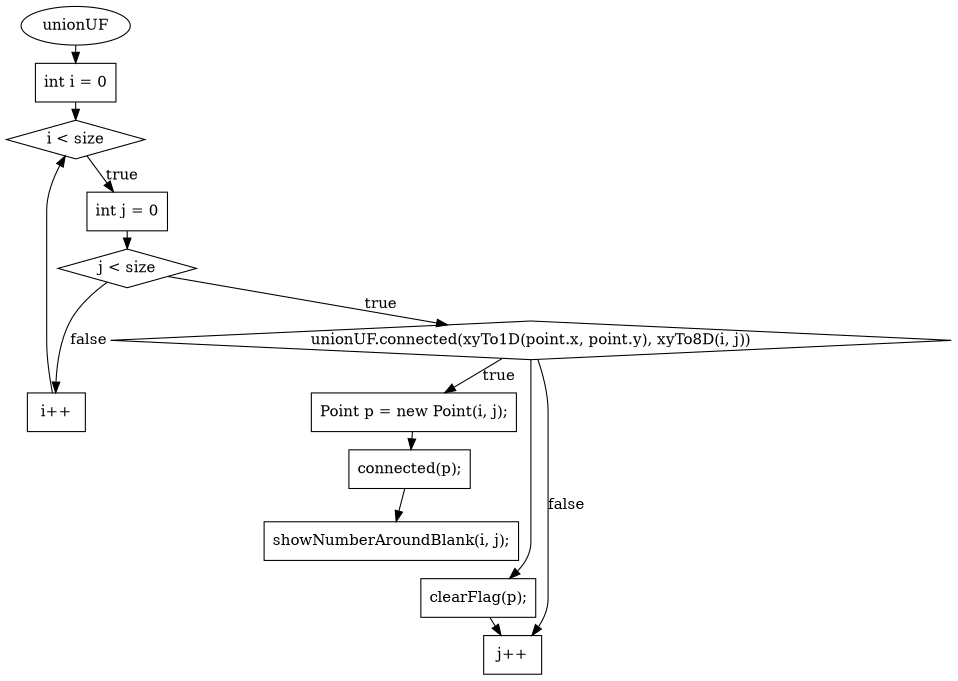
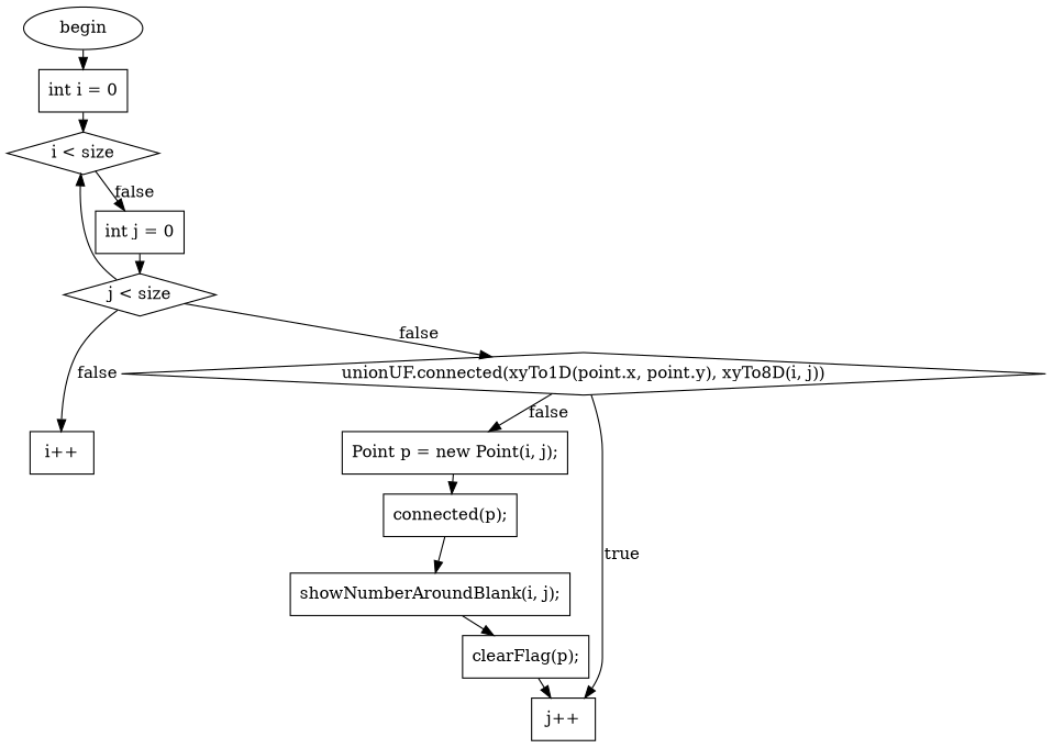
  digraph {
    nodesep=0.1
    ranksep=0.1
    node [fillcolor=white shape=box style=filled]
-   n1 [label=unionUF shape=ellipse]
+   n1 [label=begin shape=ellipse]
    n2 [label="int i = 0"]
    n3 [label="i \< size" shape=diamond]
    n4 [label="int j = 0"]
    n5 [label="j \< size" shape=diamond]
    n6 [label="unionUF.connected(xyTo1D(point.x, point.y), xyTo8D(i, j))" shape=diamond]
    n7 [label="i++"]
    n8 [label="Point p = new Point(i, j);"]
    n9 [label="j++"]
    n10 [label="connected(p);"]
    n11 [label="showNumberAroundBlank(i, j);"]
    n12 [label="clearFlag(p);"]
    n1 -> n2
    n2 -> n3
-   n3 -> n4 [label=true minlen=1]
+   n3 -> n4 [label=false minlen=1]
    n4 -> n5
-   n5 -> n6 [label=true minlen=1]
+   n5 -> n6 [label=false minlen=1]
    n5 -> n7 [label=false minlen=2]
-   n6 -> n8 [label=true minlen=1]
-   n6 -> n9 [label=false minlen=2]
-   n7 -> n3
+   n6 -> n8 [label=false minlen=1]
+   n6 -> n9 [label=true minlen=2]
+   n5 -> n3
    n8 -> n10
    n10 -> n11
-   n6 -> n12
+   n11 -> n12
    n12 -> n9
  }
